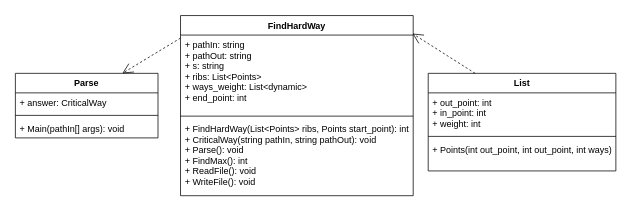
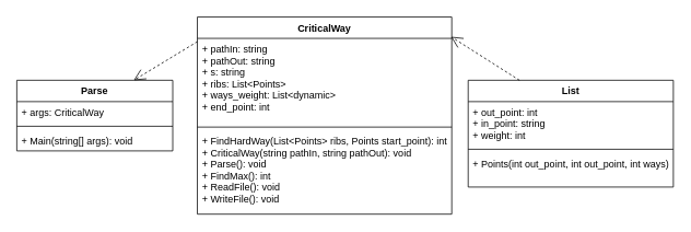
  <mxCell id="0" />
  <mxCell id="1" parent="0" />
  <mxCell id="2" value="List" style="swimlane;fontStyle=1;align=center;verticalAlign=top;childLayout=stackLayout;horizontal=1;startSize=26;horizontalStack=0;resizeParent=1;resizeParentMax=0;resizeLast=0;collapsible=1;marginBottom=0;" vertex="1" parent="1"><mxGeometry x="570" y="97" width="250" height="130" as="geometry" /></mxCell>
- <mxCell id="3" value="+ out_point: int&#10;+ in_point: int&#10;+ weight: int" style="text;strokeColor=none;fillColor=none;align=left;verticalAlign=top;spacingLeft=4;spacingRight=4;overflow=hidden;rotatable=0;points=[[0,0.5],[1,0.5]];portConstraint=eastwest;" vertex="1" parent="2"><mxGeometry y="26" width="250" height="54" as="geometry" /></mxCell>
+ <mxCell id="3" value="+ out_point: int&#10;+ in_point: string&#10;+ weight: int" style="text;strokeColor=none;fillColor=none;align=left;verticalAlign=top;spacingLeft=4;spacingRight=4;overflow=hidden;rotatable=0;points=[[0,0.5],[1,0.5]];portConstraint=eastwest;" vertex="1" parent="2"><mxGeometry y="26" width="250" height="54" as="geometry" /></mxCell>
  <mxCell id="4" value="" style="line;strokeWidth=1;fillColor=none;align=left;verticalAlign=middle;spacingTop=-1;spacingLeft=3;spacingRight=3;rotatable=0;labelPosition=right;points=[];portConstraint=eastwest;" vertex="1" parent="2"><mxGeometry y="80" width="250" height="8" as="geometry" /></mxCell>
  <mxCell id="5" value="+ Points(int out_point, int out_point, int ways)" style="text;strokeColor=none;fillColor=none;align=left;verticalAlign=top;spacingLeft=4;spacingRight=4;overflow=hidden;rotatable=0;points=[[0,0.5],[1,0.5]];portConstraint=eastwest;" vertex="1" parent="2"><mxGeometry y="88" width="250" height="42" as="geometry" /></mxCell>
- <mxCell id="6" value="FindHardWay" style="swimlane;fontStyle=1;align=center;verticalAlign=top;childLayout=stackLayout;horizontal=1;startSize=26;horizontalStack=0;resizeParent=1;resizeParentMax=0;resizeLast=0;collapsible=1;marginBottom=0;" vertex="1" parent="1"><mxGeometry x="240" y="20" width="310" height="240" as="geometry" /></mxCell>
+ <mxCell id="6" value="CriticalWay" style="swimlane;fontStyle=1;align=center;verticalAlign=top;childLayout=stackLayout;horizontal=1;startSize=26;horizontalStack=0;resizeParent=1;resizeParentMax=0;resizeLast=0;collapsible=1;marginBottom=0;" vertex="1" parent="1"><mxGeometry x="240" y="20" width="310" height="240" as="geometry" /></mxCell>
  <mxCell id="7" value="+ pathIn: string&#10;+ pathOut: string&#10;+ s: string&#10;+ ribs: List&lt;Points&gt;&#10;+ ways_weight: List&lt;dynamic&gt;&#10;+ end_point: int" style="text;strokeColor=none;fillColor=none;align=left;verticalAlign=top;spacingLeft=4;spacingRight=4;overflow=hidden;rotatable=0;points=[[0,0.5],[1,0.5]];portConstraint=eastwest;" vertex="1" parent="6"><mxGeometry y="26" width="310" height="104" as="geometry" /></mxCell>
  <mxCell id="8" value="" style="line;strokeWidth=1;fillColor=none;align=left;verticalAlign=middle;spacingTop=-1;spacingLeft=3;spacingRight=3;rotatable=0;labelPosition=right;points=[];portConstraint=eastwest;" vertex="1" parent="6"><mxGeometry y="130" width="310" height="8" as="geometry" /></mxCell>
  <mxCell id="9" value="+ FindHardWay(List&lt;Points&gt; ribs, Points start_point): int&#10;+ CriticalWay(string pathIn, string pathOut): void&#10;+ Parse(): void&#10;+ FindMax(): int&#10;+ ReadFile(): void&#10;+ WriteFile(): void" style="text;strokeColor=none;fillColor=none;align=left;verticalAlign=top;spacingLeft=4;spacingRight=4;overflow=hidden;rotatable=0;points=[[0,0.5],[1,0.5]];portConstraint=eastwest;" vertex="1" parent="6"><mxGeometry y="138" width="310" height="102" as="geometry" /></mxCell>
  <mxCell id="10" value="Parse" style="swimlane;fontStyle=1;align=center;verticalAlign=top;childLayout=stackLayout;horizontal=1;startSize=26;horizontalStack=0;resizeParent=1;resizeParentMax=0;resizeLast=0;collapsible=1;marginBottom=0;" vertex="1" parent="1"><mxGeometry x="20" y="97" width="190" height="86" as="geometry" /></mxCell>
- <mxCell id="11" value="+ answer: CriticalWay" style="text;strokeColor=none;fillColor=none;align=left;verticalAlign=top;spacingLeft=4;spacingRight=4;overflow=hidden;rotatable=0;points=[[0,0.5],[1,0.5]];portConstraint=eastwest;" vertex="1" parent="10"><mxGeometry y="26" width="190" height="26" as="geometry" /></mxCell>
+ <mxCell id="11" value="+ args: CriticalWay" style="text;strokeColor=none;fillColor=none;align=left;verticalAlign=top;spacingLeft=4;spacingRight=4;overflow=hidden;rotatable=0;points=[[0,0.5],[1,0.5]];portConstraint=eastwest;" vertex="1" parent="10"><mxGeometry y="26" width="190" height="26" as="geometry" /></mxCell>
  <mxCell id="12" value="" style="line;strokeWidth=1;fillColor=none;align=left;verticalAlign=middle;spacingTop=-1;spacingLeft=3;spacingRight=3;rotatable=0;labelPosition=right;points=[];portConstraint=eastwest;" vertex="1" parent="10"><mxGeometry y="52" width="190" height="8" as="geometry" /></mxCell>
- <mxCell id="13" value="+ Main(pathIn[] args): void" style="text;strokeColor=none;fillColor=none;align=left;verticalAlign=top;spacingLeft=4;spacingRight=4;overflow=hidden;rotatable=0;points=[[0,0.5],[1,0.5]];portConstraint=eastwest;" vertex="1" parent="10"><mxGeometry y="60" width="190" height="26" as="geometry" /></mxCell>
+ <mxCell id="13" value="+ Main(string[] args): void" style="text;strokeColor=none;fillColor=none;align=left;verticalAlign=top;spacingLeft=4;spacingRight=4;overflow=hidden;rotatable=0;points=[[0,0.5],[1,0.5]];portConstraint=eastwest;" vertex="1" parent="10"><mxGeometry y="60" width="190" height="26" as="geometry" /></mxCell>
  <mxCell id="14" value="" style="endArrow=open;endSize=12;dashed=1;html=1;entryX=0.75;entryY=0;entryDx=0;entryDy=0;" edge="1" parent="1" target="10"><mxGeometry width="160" relative="1" as="geometry"><mxPoint x="240" y="50" as="sourcePoint" /><mxPoint x="260" y="290" as="targetPoint" /></mxGeometry></mxCell>
  <mxCell id="15" value="" style="endArrow=open;endSize=12;dashed=1;html=1;entryX=0.997;entryY=-0.019;entryDx=0;entryDy=0;exitX=0.25;exitY=0;exitDx=0;exitDy=0;entryPerimeter=0;" edge="1" parent="1" source="2" target="7"><mxGeometry width="160" relative="1" as="geometry"><mxPoint x="630" y="-10" as="sourcePoint" /><mxPoint x="790" y="-10" as="targetPoint" /></mxGeometry></mxCell>
